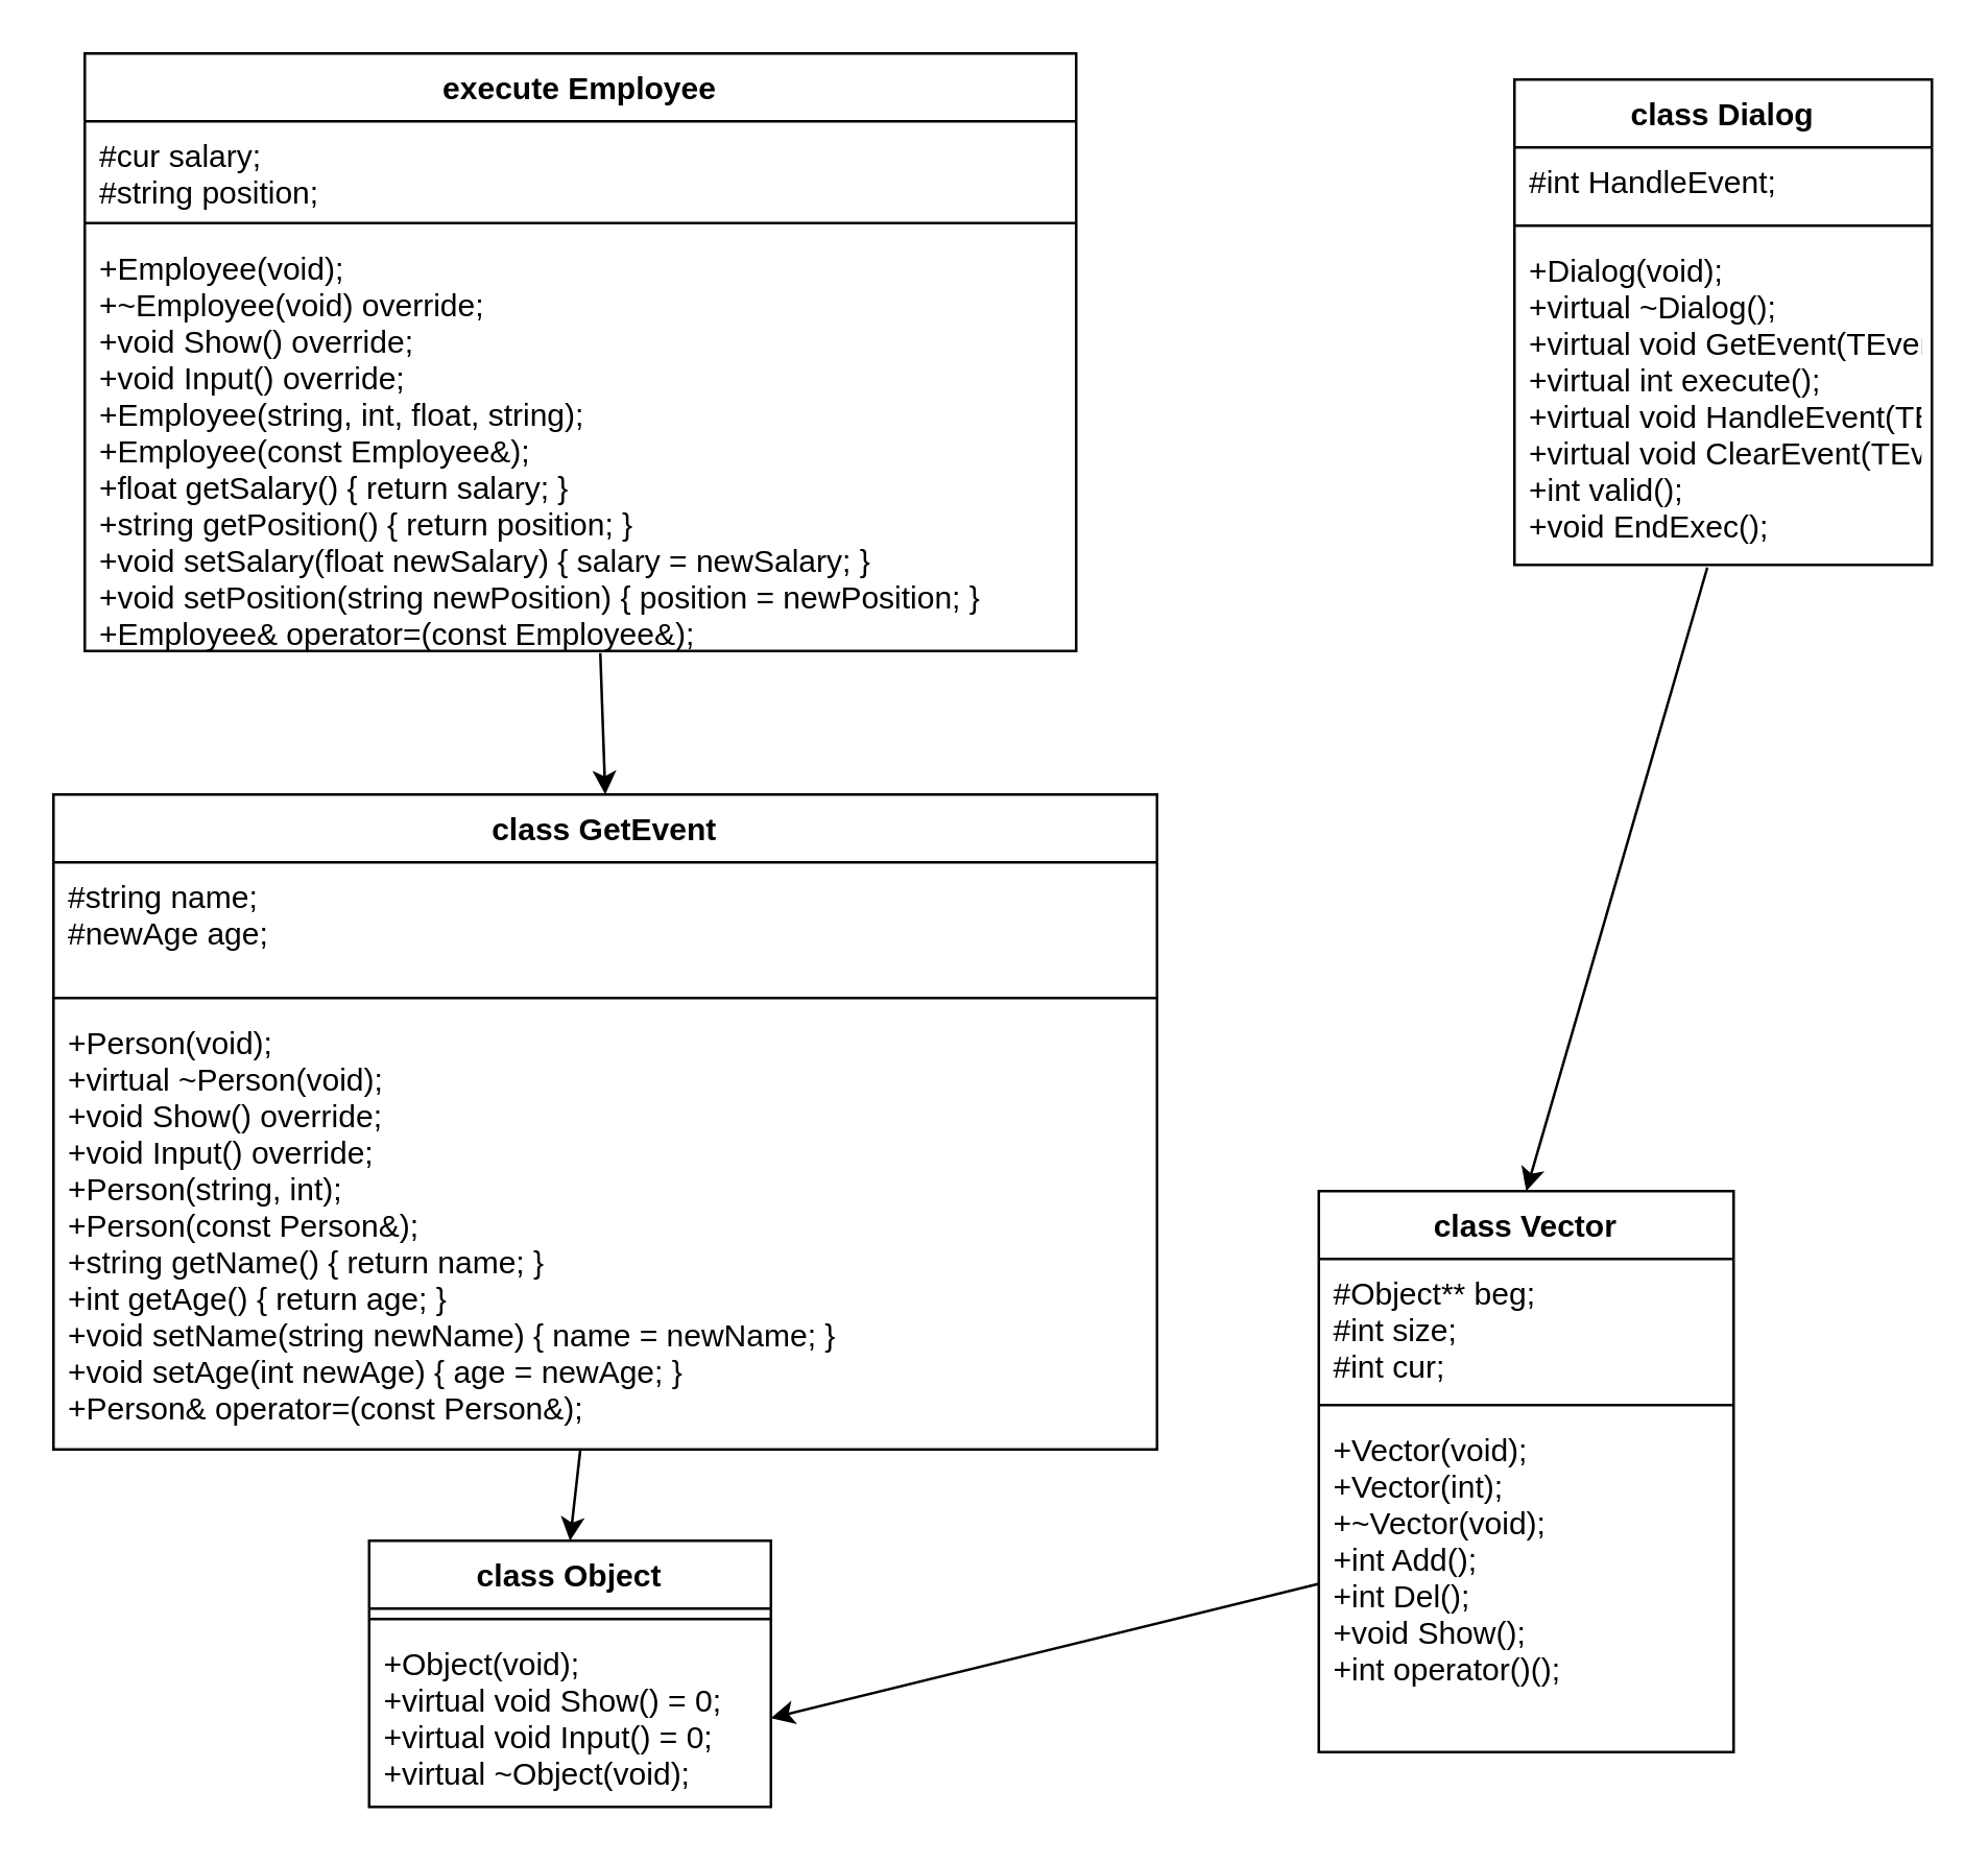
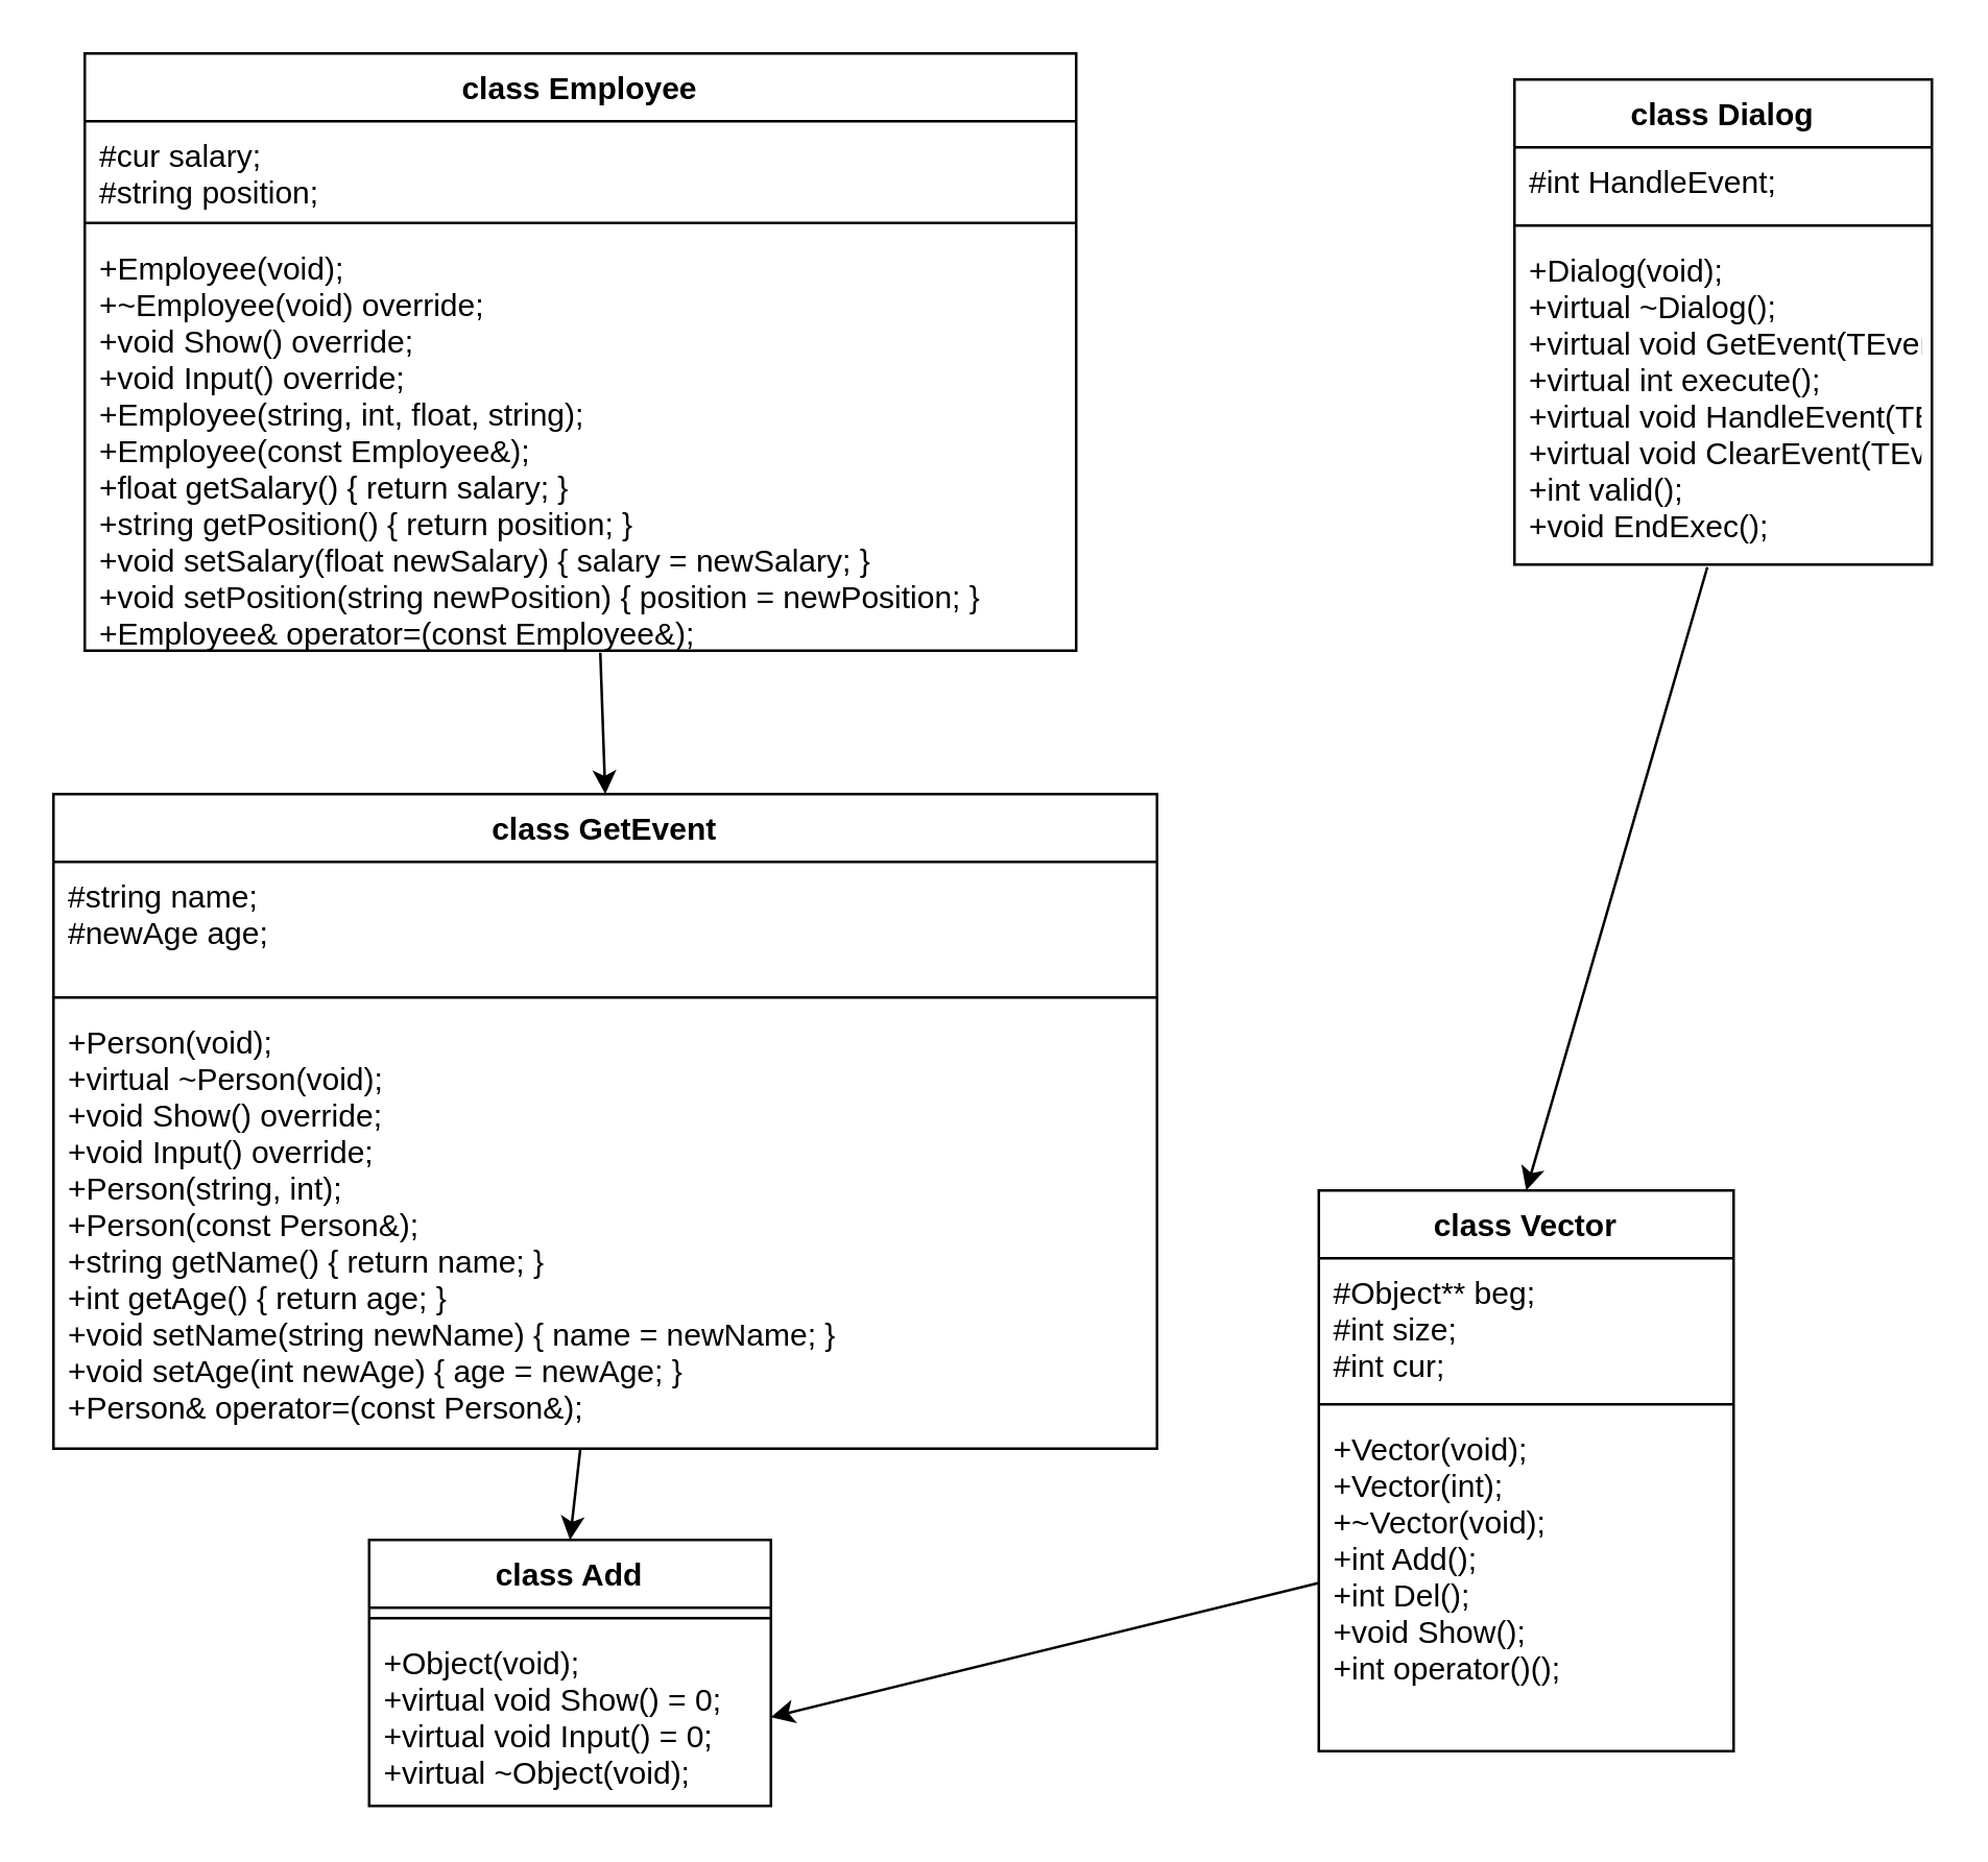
  <mxCell id="0" />
  <mxCell id="1" parent="0" />
- <mxCell id="2" value="class Object" style="swimlane;fontStyle=1;align=center;verticalAlign=top;childLayout=stackLayout;horizontal=1;startSize=26;horizontalStack=0;resizeParent=1;resizeParentMax=0;resizeLast=0;collapsible=1;marginBottom=0;" vertex="1" parent="1"><mxGeometry x="141" y="590" width="154" height="102" as="geometry" /></mxCell>
+ <mxCell id="2" value="class Add" style="swimlane;fontStyle=1;align=center;verticalAlign=top;childLayout=stackLayout;horizontal=1;startSize=26;horizontalStack=0;resizeParent=1;resizeParentMax=0;resizeLast=0;collapsible=1;marginBottom=0;" vertex="1" parent="1"><mxGeometry x="141" y="590" width="154" height="102" as="geometry" /></mxCell>
  <mxCell id="3" value="" style="line;strokeWidth=1;fillColor=none;align=left;verticalAlign=middle;spacingTop=-1;spacingLeft=3;spacingRight=3;rotatable=0;labelPosition=right;points=[];portConstraint=eastwest;" vertex="1" parent="2"><mxGeometry y="26" width="154" height="8" as="geometry" /></mxCell>
  <mxCell id="4" value="+Object(void);&#10;+virtual void Show() = 0;&#10;+virtual void Input() = 0;&#10;+virtual ~Object(void);" style="text;strokeColor=none;fillColor=none;align=left;verticalAlign=top;spacingLeft=4;spacingRight=4;overflow=hidden;rotatable=0;points=[[0,0.5],[1,0.5]];portConstraint=eastwest;" vertex="1" parent="2"><mxGeometry y="34" width="154" height="68" as="geometry" /></mxCell>
- <mxCell id="5" value="execute Employee" style="swimlane;fontStyle=1;align=center;verticalAlign=top;childLayout=stackLayout;horizontal=1;startSize=26;horizontalStack=0;resizeParent=1;resizeParentMax=0;resizeLast=0;collapsible=1;marginBottom=0;" vertex="1" parent="1"><mxGeometry x="32" y="20" width="380" height="229" as="geometry" /></mxCell>
+ <mxCell id="5" value="class Employee" style="swimlane;fontStyle=1;align=center;verticalAlign=top;childLayout=stackLayout;horizontal=1;startSize=26;horizontalStack=0;resizeParent=1;resizeParentMax=0;resizeLast=0;collapsible=1;marginBottom=0;" vertex="1" parent="1"><mxGeometry x="32" y="20" width="380" height="229" as="geometry" /></mxCell>
  <mxCell id="6" value="#cur salary;&#10;#string position;" style="text;strokeColor=none;fillColor=none;align=left;verticalAlign=top;spacingLeft=4;spacingRight=4;overflow=hidden;rotatable=0;points=[[0,0.5],[1,0.5]];portConstraint=eastwest;" vertex="1" parent="5"><mxGeometry y="26" width="380" height="35" as="geometry" /></mxCell>
  <mxCell id="7" value="" style="line;strokeWidth=1;fillColor=none;align=left;verticalAlign=middle;spacingTop=-1;spacingLeft=3;spacingRight=3;rotatable=0;labelPosition=right;points=[];portConstraint=eastwest;" vertex="1" parent="5"><mxGeometry y="61" width="380" height="8" as="geometry" /></mxCell>
  <mxCell id="8" value="+Employee(void);&#10;+~Employee(void) override;&#10;+void Show() override;&#10;+void Input() override;&#10;+Employee(string, int, float, string);&#10;+Employee(const Employee&amp;);&#10;+float getSalary() { return salary; }&#10;+string getPosition() { return position; }&#10;+void setSalary(float newSalary) { salary = newSalary; }&#10;+void setPosition(string newPosition) { position = newPosition; }&#10;+Employee&amp; operator=(const Employee&amp;);" style="text;strokeColor=none;fillColor=none;align=left;verticalAlign=top;spacingLeft=4;spacingRight=4;overflow=hidden;rotatable=0;points=[[0,0.5],[1,0.5]];portConstraint=eastwest;" vertex="1" parent="5"><mxGeometry y="69" width="380" height="160" as="geometry" /></mxCell>
  <mxCell id="9" value="class Vector" style="swimlane;fontStyle=1;align=center;verticalAlign=top;childLayout=stackLayout;horizontal=1;startSize=26;horizontalStack=0;resizeParent=1;resizeParentMax=0;resizeLast=0;collapsible=1;marginBottom=0;" vertex="1" parent="1"><mxGeometry x="505" y="456" width="159" height="215" as="geometry" /></mxCell>
  <mxCell id="10" value="#Object** beg;&#10;#int size;&#10;#int cur;" style="text;strokeColor=none;fillColor=none;align=left;verticalAlign=top;spacingLeft=4;spacingRight=4;overflow=hidden;rotatable=0;points=[[0,0.5],[1,0.5]];portConstraint=eastwest;" vertex="1" parent="9"><mxGeometry y="26" width="159" height="52" as="geometry" /></mxCell>
  <mxCell id="11" value="" style="line;strokeWidth=1;fillColor=none;align=left;verticalAlign=middle;spacingTop=-1;spacingLeft=3;spacingRight=3;rotatable=0;labelPosition=right;points=[];portConstraint=eastwest;" vertex="1" parent="9"><mxGeometry y="78" width="159" height="8" as="geometry" /></mxCell>
  <mxCell id="12" value="+Vector(void);&#10;+Vector(int);&#10;+~Vector(void);&#10;+int Add();&#10;+int Del();&#10;+void Show();&#10;+int operator()();" style="text;strokeColor=none;fillColor=none;align=left;verticalAlign=top;spacingLeft=4;spacingRight=4;overflow=hidden;rotatable=0;points=[[0,0.5],[1,0.5]];portConstraint=eastwest;" vertex="1" parent="9"><mxGeometry y="86" width="159" height="129" as="geometry" /></mxCell>
  <mxCell id="13" value="class Dialog" style="swimlane;fontStyle=1;align=center;verticalAlign=top;childLayout=stackLayout;horizontal=1;startSize=26;horizontalStack=0;resizeParent=1;resizeParentMax=0;resizeLast=0;collapsible=1;marginBottom=0;" vertex="1" parent="1"><mxGeometry x="580" y="30" width="160" height="186" as="geometry" /></mxCell>
  <mxCell id="14" value="#int HandleEvent;" style="text;strokeColor=none;fillColor=none;align=left;verticalAlign=top;spacingLeft=4;spacingRight=4;overflow=hidden;rotatable=0;points=[[0,0.5],[1,0.5]];portConstraint=eastwest;" vertex="1" parent="13"><mxGeometry y="26" width="160" height="26" as="geometry" /></mxCell>
  <mxCell id="15" value="" style="line;strokeWidth=1;fillColor=none;align=left;verticalAlign=middle;spacingTop=-1;spacingLeft=3;spacingRight=3;rotatable=0;labelPosition=right;points=[];portConstraint=eastwest;" vertex="1" parent="13"><mxGeometry y="52" width="160" height="8" as="geometry" /></mxCell>
  <mxCell id="16" value="+Dialog(void);&#10;+virtual ~Dialog();&#10;+virtual void GetEvent(TEvent&amp; event);&#10;+virtual int execute();&#10;+virtual void HandleEvent(TEvent&amp; event);&#10;+virtual void ClearEvent(TEvent&amp; event);&#10;+int valid();&#10;+void EndExec();" style="text;strokeColor=none;fillColor=none;align=left;verticalAlign=top;spacingLeft=4;spacingRight=4;overflow=hidden;rotatable=0;points=[[0,0.5],[1,0.5]];portConstraint=eastwest;" vertex="1" parent="13"><mxGeometry y="60" width="160" height="126" as="geometry" /></mxCell>
  <mxCell id="17" value="class GetEvent" style="swimlane;fontStyle=1;align=center;verticalAlign=top;childLayout=stackLayout;horizontal=1;startSize=26;horizontalStack=0;resizeParent=1;resizeParentMax=0;resizeLast=0;collapsible=1;marginBottom=0;" vertex="1" parent="1"><mxGeometry x="20" y="304" width="423" height="251" as="geometry" /></mxCell>
  <mxCell id="18" value="#string name;&#10;#newAge age;" style="text;strokeColor=none;fillColor=none;align=left;verticalAlign=top;spacingLeft=4;spacingRight=4;overflow=hidden;rotatable=0;points=[[0,0.5],[1,0.5]];portConstraint=eastwest;" vertex="1" parent="17"><mxGeometry y="26" width="423" height="48" as="geometry" /></mxCell>
  <mxCell id="19" value="" style="line;strokeWidth=1;fillColor=none;align=left;verticalAlign=middle;spacingTop=-1;spacingLeft=3;spacingRight=3;rotatable=0;labelPosition=right;points=[];portConstraint=eastwest;" vertex="1" parent="17"><mxGeometry y="74" width="423" height="8" as="geometry" /></mxCell>
  <mxCell id="20" value="+Person(void);&#10;+virtual ~Person(void);&#10;+void Show() override;&#10;+void Input() override;&#10;+Person(string, int);&#10;+Person(const Person&amp;);&#10;+string getName() { return name; }&#10;+int getAge() { return age; }&#10;+void setName(string newName) { name = newName; }&#10;+void setAge(int newAge) { age = newAge; }&#10;+Person&amp; operator=(const Person&amp;);" style="text;strokeColor=none;fillColor=none;align=left;verticalAlign=top;spacingLeft=4;spacingRight=4;overflow=hidden;rotatable=0;points=[[0,0.5],[1,0.5]];portConstraint=eastwest;" vertex="1" parent="17"><mxGeometry y="82" width="423" height="169" as="geometry" /></mxCell>
  <mxCell id="21" value="" style="endArrow=classic;html=1;rounded=0;entryX=1;entryY=0.5;entryDx=0;entryDy=0;exitX=0;exitY=0.5;exitDx=0;exitDy=0;" edge="1" parent="1" source="12" target="4"><mxGeometry width="50" height="50" relative="1" as="geometry"><mxPoint x="645" y="454" as="sourcePoint" /><mxPoint x="695" y="404" as="targetPoint" /></mxGeometry></mxCell>
  <mxCell id="22" value="" style="endArrow=classic;html=1;rounded=0;entryX=0.5;entryY=0;entryDx=0;entryDy=0;exitX=0.52;exitY=1.005;exitDx=0;exitDy=0;exitPerimeter=0;" edge="1" parent="1" source="8" target="17"><mxGeometry width="50" height="50" relative="1" as="geometry"><mxPoint x="645" y="454" as="sourcePoint" /><mxPoint x="695" y="404" as="targetPoint" /></mxGeometry></mxCell>
  <mxCell id="23" value="" style="endArrow=classic;html=1;rounded=0;entryX=0.5;entryY=0;entryDx=0;entryDy=0;" edge="1" parent="1" source="20" target="2"><mxGeometry width="50" height="50" relative="1" as="geometry"><mxPoint x="645" y="454" as="sourcePoint" /><mxPoint x="695" y="404" as="targetPoint" /></mxGeometry></mxCell>
  <mxCell id="24" value="" style="endArrow=classic;html=1;rounded=0;entryX=0.5;entryY=0;entryDx=0;entryDy=0;exitX=0.462;exitY=1.008;exitDx=0;exitDy=0;exitPerimeter=0;" edge="1" parent="1" source="16" target="9"><mxGeometry width="50" height="50" relative="1" as="geometry"><mxPoint x="645" y="454" as="sourcePoint" /><mxPoint x="695" y="404" as="targetPoint" /></mxGeometry></mxCell>
